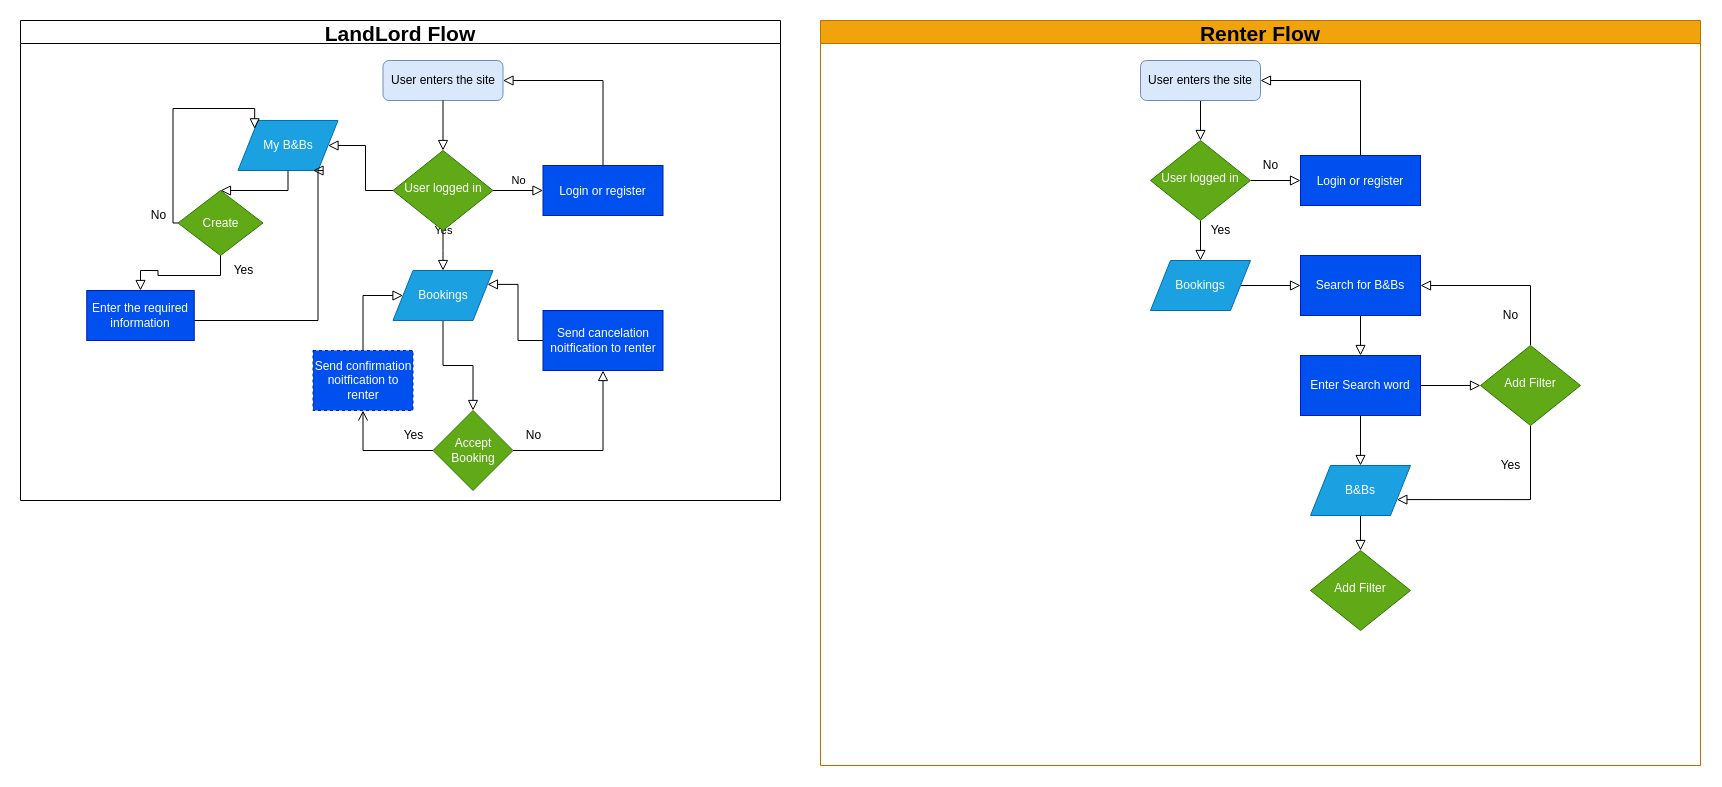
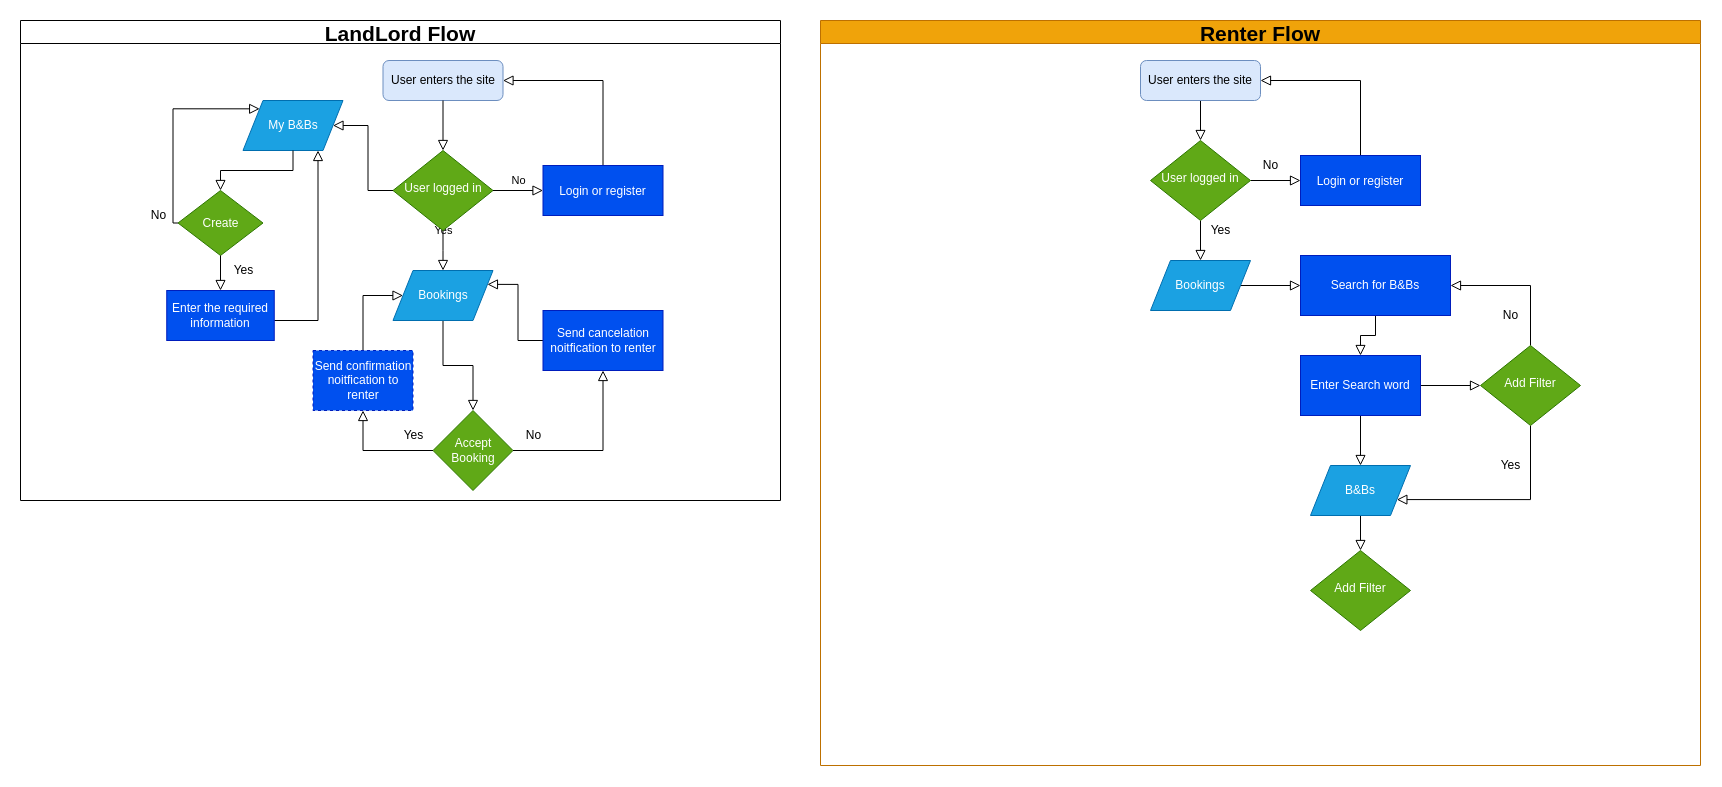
  <mxCell id="0" />
  <mxCell id="1" parent="0" />
  <mxCell id="2" value="LandLord Flow" style="swimlane;fontFamily=Helvetica;fontSize=21;fontColor=default;html=0;" vertex="1" parent="1"><mxGeometry x="20" y="20" width="760" height="480" as="geometry" /></mxCell>
  <mxCell id="3" value="User enters the site" style="rounded=1;whiteSpace=wrap;html=1;fontSize=12;glass=0;strokeWidth=1;shadow=0;fillColor=#dae8fc;strokeColor=#6c8ebf;" parent="2" vertex="1"><mxGeometry x="362.5" y="40" width="120" height="40" as="geometry" /></mxCell>
  <mxCell id="4" value="Yes" style="rounded=0;html=1;jettySize=auto;orthogonalLoop=1;fontSize=11;endArrow=block;endFill=0;endSize=8;strokeWidth=1;shadow=0;labelBackgroundColor=none;edgeStyle=orthogonalEdgeStyle;" parent="2" source="5" edge="1"><mxGeometry y="20" relative="1" as="geometry"><mxPoint as="offset" /><mxPoint x="422.5" y="250.0" as="targetPoint" /></mxGeometry></mxCell>
  <mxCell id="5" value="User logged in" style="rhombus;whiteSpace=wrap;html=1;shadow=0;fontFamily=Helvetica;fontSize=12;align=center;strokeWidth=1;spacing=6;spacingTop=-4;fillColor=#60a917;fontColor=#ffffff;strokeColor=#2D7600;" parent="2" vertex="1"><mxGeometry x="372.5" y="130" width="100" height="80" as="geometry" /></mxCell>
  <mxCell id="6" value="" style="rounded=0;html=1;jettySize=auto;orthogonalLoop=1;fontSize=11;endArrow=block;endFill=0;endSize=8;strokeWidth=1;shadow=0;labelBackgroundColor=none;edgeStyle=orthogonalEdgeStyle;" parent="2" source="3" target="5" edge="1"><mxGeometry relative="1" as="geometry" /></mxCell>
  <mxCell id="7" style="edgeStyle=orthogonalEdgeStyle;rounded=0;orthogonalLoop=1;jettySize=auto;html=1;entryX=1;entryY=0.5;entryDx=0;entryDy=0;endArrow=block;endFill=0;startSize=6;endSize=8;exitX=0.5;exitY=0;exitDx=0;exitDy=0;" edge="1" parent="2" source="9" target="3"><mxGeometry relative="1" as="geometry"><mxPoint x="582.5" y="150" as="sourcePoint" /><Array as="points"><mxPoint x="582.5" y="160" /><mxPoint x="582.5" y="60" /></Array></mxGeometry></mxCell>
  <mxCell id="8" value="Accept Booking" style="rhombus;whiteSpace=wrap;html=1;fillColor=#60a917;fontColor=#ffffff;strokeColor=#2D7600;" vertex="1" parent="2"><mxGeometry x="412.5" y="390" width="80" height="80" as="geometry" /></mxCell>
  <mxCell id="9" value="Login or register" style="rounded=0;fillColor=#0050ef;fontColor=#ffffff;strokeColor=#001DBC;imageAspect=1;" vertex="1" parent="2"><mxGeometry x="522.5" y="145" width="120" height="50" as="geometry" /></mxCell>
  <mxCell id="10" value="No" style="edgeStyle=orthogonalEdgeStyle;rounded=0;html=1;jettySize=auto;orthogonalLoop=1;fontSize=11;endArrow=block;endFill=0;endSize=8;strokeWidth=1;shadow=0;labelBackgroundColor=none;entryX=0;entryY=0.5;entryDx=0;entryDy=0;" parent="2" source="5" target="9" edge="1"><mxGeometry y="10" relative="1" as="geometry"><mxPoint as="offset" /><mxPoint x="522.5" y="170" as="targetPoint" /></mxGeometry></mxCell>
  <mxCell id="11" value="Yes" style="text;html=1;align=center;verticalAlign=middle;resizable=0;points=[];autosize=1;strokeColor=none;fillColor=none;" vertex="1" parent="2"><mxGeometry x="372.5" y="400" width="40" height="30" as="geometry" /></mxCell>
  <mxCell id="12" style="edgeStyle=orthogonalEdgeStyle;rounded=0;orthogonalLoop=1;jettySize=auto;html=1;entryX=0.5;entryY=0;entryDx=0;entryDy=0;endArrow=block;endFill=0;startSize=6;endSize=8;" edge="1" parent="2" source="13" target="8"><mxGeometry relative="1" as="geometry" /></mxCell>
  <mxCell id="13" value="Bookings" style="shape=parallelogram;perimeter=parallelogramPerimeter;whiteSpace=wrap;html=1;fixedSize=1;fillColor=#1ba1e2;fontColor=#ffffff;strokeColor=#006EAF;" vertex="1" parent="2"><mxGeometry x="372.5" y="250" width="100" height="50" as="geometry" /></mxCell>
  <mxCell id="14" value="No" style="text;html=1;align=center;verticalAlign=middle;resizable=0;points=[];autosize=1;strokeColor=none;fillColor=none;fontSize=12;" vertex="1" parent="2"><mxGeometry x="492.5" y="400" width="40" height="30" as="geometry" /></mxCell>
  <mxCell id="15" style="edgeStyle=orthogonalEdgeStyle;rounded=0;orthogonalLoop=1;jettySize=auto;html=1;entryX=1;entryY=0.25;entryDx=0;entryDy=0;fontSize=12;endArrow=block;endFill=0;startSize=6;endSize=8;" edge="1" parent="2" source="16" target="13"><mxGeometry relative="1" as="geometry" /></mxCell>
  <mxCell id="16" value="Send cancelation noitfication to renter" style="rounded=0;whiteSpace=wrap;html=1;fontSize=12;fillColor=#0050ef;strokeColor=#001DBC;fontColor=#ffffff;" vertex="1" parent="2"><mxGeometry x="522.5" y="290" width="120" height="60" as="geometry" /></mxCell>
  <mxCell id="17" style="edgeStyle=orthogonalEdgeStyle;rounded=0;orthogonalLoop=1;jettySize=auto;html=1;entryX=0.5;entryY=1;entryDx=0;entryDy=0;fontSize=12;endArrow=block;endFill=0;startSize=6;endSize=8;" edge="1" parent="2" source="8" target="16"><mxGeometry relative="1" as="geometry" /></mxCell>
  <mxCell id="18" style="edgeStyle=orthogonalEdgeStyle;rounded=0;orthogonalLoop=1;jettySize=auto;html=1;entryX=0;entryY=0.5;entryDx=0;entryDy=0;fontSize=12;endArrow=block;endFill=0;startSize=6;endSize=8;" edge="1" parent="2" source="19" target="13"><mxGeometry relative="1" as="geometry"><Array as="points"><mxPoint x="342.5" y="275" /></Array></mxGeometry></mxCell>
  <mxCell id="19" value="Send confirmation noitfication to renter" style="rounded=0;whiteSpace=wrap;html=1;fontSize=12;fillColor=#0050ef;strokeColor=#001DBC;fontColor=#ffffff;dashed=1;" vertex="1" parent="2"><mxGeometry x="292.5" y="330" width="100" height="60" as="geometry" /></mxCell>
- <mxCell id="20" style="edgeStyle=orthogonalEdgeStyle;rounded=0;orthogonalLoop=1;jettySize=auto;html=1;entryX=0.5;entryY=1;entryDx=0;entryDy=0;fontSize=12;endArrow=open;endFill=0;startSize=6;endSize=8;" edge="1" parent="2" source="8" target="19"><mxGeometry relative="1" as="geometry" /></mxCell>
- <mxCell id="21" value="My B&amp;amp;Bs" style="shape=parallelogram;perimeter=parallelogramPerimeter;whiteSpace=wrap;html=1;fixedSize=1;fillColor=#1ba1e2;fontColor=#ffffff;strokeColor=#006EAF;" vertex="1" parent="2"><mxGeometry x="217.5" y="100" width="100" height="50" as="geometry" /></mxCell>
+ <mxCell id="20" style="edgeStyle=orthogonalEdgeStyle;rounded=0;orthogonalLoop=1;jettySize=auto;html=1;entryX=0.5;entryY=1;entryDx=0;entryDy=0;fontSize=12;endArrow=block;endFill=0;startSize=6;endSize=8;" edge="1" parent="2" source="8" target="19"><mxGeometry relative="1" as="geometry" /></mxCell>
+ <mxCell id="21" value="My B&amp;amp;Bs" style="shape=parallelogram;perimeter=parallelogramPerimeter;whiteSpace=wrap;html=1;fixedSize=1;fillColor=#1ba1e2;fontColor=#ffffff;strokeColor=#006EAF;" vertex="1" parent="2"><mxGeometry x="222.5" y="80" width="100" height="50" as="geometry" /></mxCell>
  <mxCell id="22" style="edgeStyle=orthogonalEdgeStyle;shape=connector;rounded=0;orthogonalLoop=1;jettySize=auto;html=1;entryX=1;entryY=0.5;entryDx=0;entryDy=0;labelBackgroundColor=default;strokeColor=default;fontFamily=Helvetica;fontSize=12;fontColor=default;endArrow=block;endFill=0;startSize=6;endSize=8;" edge="1" parent="2" source="5" target="21"><mxGeometry relative="1" as="geometry" /></mxCell>
  <mxCell id="23" style="edgeStyle=orthogonalEdgeStyle;shape=connector;rounded=0;orthogonalLoop=1;jettySize=auto;html=1;labelBackgroundColor=default;strokeColor=default;fontFamily=Helvetica;fontSize=12;fontColor=default;endArrow=block;endFill=0;startSize=6;endSize=8;entryX=0;entryY=0;entryDx=0;entryDy=0;" edge="1" parent="2" source="24" target="21"><mxGeometry relative="1" as="geometry"><mxPoint x="122.5" y="90" as="targetPoint" /><Array as="points"><mxPoint x="152.5" y="202" /><mxPoint x="152.5" y="88" /></Array></mxGeometry></mxCell>
  <mxCell id="24" value="Create" style="rhombus;whiteSpace=wrap;html=1;fontFamily=Helvetica;fontSize=12;fontColor=#ffffff;fillColor=#60a917;strokeColor=#2D7600;" vertex="1" parent="2"><mxGeometry x="157.5" y="170" width="85" height="65" as="geometry" /></mxCell>
  <mxCell id="25" style="edgeStyle=orthogonalEdgeStyle;shape=connector;rounded=0;orthogonalLoop=1;jettySize=auto;html=1;entryX=0.5;entryY=0;entryDx=0;entryDy=0;labelBackgroundColor=default;strokeColor=default;fontFamily=Helvetica;fontSize=12;fontColor=default;endArrow=block;endFill=0;startSize=6;endSize=8;" edge="1" parent="2" source="21" target="24"><mxGeometry relative="1" as="geometry" /></mxCell>
  <mxCell id="26" style="edgeStyle=orthogonalEdgeStyle;shape=connector;rounded=0;orthogonalLoop=1;jettySize=auto;html=1;entryX=0.75;entryY=1;entryDx=0;entryDy=0;labelBackgroundColor=default;strokeColor=default;fontFamily=Helvetica;fontSize=12;fontColor=default;endArrow=block;endFill=0;startSize=6;endSize=8;" edge="1" parent="2" source="27" target="21"><mxGeometry relative="1" as="geometry"><Array as="points"><mxPoint x="297.5" y="300" /></Array></mxGeometry></mxCell>
- <mxCell id="27" value="Enter the required information" style="rounded=0;whiteSpace=wrap;html=1;fontFamily=Helvetica;fontSize=12;fontColor=#ffffff;fillColor=#0050ef;strokeColor=#001DBC;" vertex="1" parent="2"><mxGeometry x="66.25" y="270" width="107.5" height="50" as="geometry" /></mxCell>
+ <mxCell id="27" value="Enter the required information" style="rounded=0;whiteSpace=wrap;html=1;fontFamily=Helvetica;fontSize=12;fontColor=#ffffff;fillColor=#0050ef;strokeColor=#001DBC;" vertex="1" parent="2"><mxGeometry x="146.25" y="270" width="107.5" height="50" as="geometry" /></mxCell>
  <mxCell id="28" style="edgeStyle=orthogonalEdgeStyle;shape=connector;rounded=0;orthogonalLoop=1;jettySize=auto;html=1;entryX=0.5;entryY=0;entryDx=0;entryDy=0;labelBackgroundColor=default;strokeColor=default;fontFamily=Helvetica;fontSize=12;fontColor=default;endArrow=block;endFill=0;startSize=6;endSize=8;" edge="1" parent="2" source="24" target="27"><mxGeometry relative="1" as="geometry" /></mxCell>
  <mxCell id="29" value="No" style="text;html=1;align=center;verticalAlign=middle;resizable=0;points=[];autosize=1;strokeColor=none;fillColor=none;fontSize=12;fontFamily=Helvetica;fontColor=default;" vertex="1" parent="2"><mxGeometry x="117.5" y="180" width="40" height="30" as="geometry" /></mxCell>
  <mxCell id="30" value="Yes" style="text;html=1;align=center;verticalAlign=middle;resizable=0;points=[];autosize=1;strokeColor=none;fillColor=none;fontSize=12;fontFamily=Helvetica;fontColor=default;" vertex="1" parent="2"><mxGeometry x="202.5" y="235" width="40" height="30" as="geometry" /></mxCell>
  <mxCell id="31" value="Renter Flow" style="swimlane;fontFamily=Helvetica;fontSize=21;fontColor=#000000;html=0;fillColor=#f0a30a;strokeColor=#BD7000;" vertex="1" parent="1"><mxGeometry x="820" y="20" width="880" height="745" as="geometry" /></mxCell>
  <mxCell id="32" style="edgeStyle=orthogonalEdgeStyle;shape=connector;rounded=0;orthogonalLoop=1;jettySize=auto;html=1;labelBackgroundColor=default;strokeColor=default;fontFamily=Helvetica;fontSize=21;fontColor=default;endArrow=block;endFill=0;startSize=6;endSize=8;" edge="1" parent="31" source="33" target="36"><mxGeometry relative="1" as="geometry" /></mxCell>
  <mxCell id="33" value="User enters the site" style="rounded=1;whiteSpace=wrap;html=1;fontSize=12;glass=0;strokeWidth=1;shadow=0;fillColor=#dae8fc;strokeColor=#6c8ebf;" vertex="1" parent="31"><mxGeometry x="320" y="40" width="120" height="40" as="geometry" /></mxCell>
  <mxCell id="34" style="edgeStyle=orthogonalEdgeStyle;shape=connector;rounded=0;orthogonalLoop=1;jettySize=auto;html=1;labelBackgroundColor=default;strokeColor=default;fontFamily=Helvetica;fontSize=21;fontColor=default;endArrow=block;endFill=0;startSize=6;endSize=8;" edge="1" parent="31" source="36" target="38"><mxGeometry relative="1" as="geometry" /></mxCell>
  <mxCell id="35" style="edgeStyle=orthogonalEdgeStyle;shape=connector;rounded=0;orthogonalLoop=1;jettySize=auto;html=1;labelBackgroundColor=default;strokeColor=default;fontFamily=Helvetica;fontSize=12;fontColor=default;endArrow=block;endFill=0;startSize=6;endSize=8;entryX=0.5;entryY=0;entryDx=0;entryDy=0;" edge="1" parent="31" source="36" target="40"><mxGeometry relative="1" as="geometry"><mxPoint x="380" y="235" as="targetPoint" /></mxGeometry></mxCell>
  <mxCell id="36" value="User logged in" style="rhombus;whiteSpace=wrap;html=1;shadow=0;fontFamily=Helvetica;fontSize=12;align=center;strokeWidth=1;spacing=6;spacingTop=-4;fillColor=#60a917;fontColor=#ffffff;strokeColor=#2D7600;" vertex="1" parent="31"><mxGeometry x="330" y="120" width="100" height="80" as="geometry" /></mxCell>
  <mxCell id="37" style="edgeStyle=orthogonalEdgeStyle;shape=connector;rounded=0;orthogonalLoop=1;jettySize=auto;html=1;entryX=1;entryY=0.5;entryDx=0;entryDy=0;labelBackgroundColor=default;strokeColor=default;fontFamily=Helvetica;fontSize=21;fontColor=default;endArrow=block;endFill=0;startSize=6;endSize=8;" edge="1" parent="31" source="38" target="33"><mxGeometry relative="1" as="geometry"><Array as="points"><mxPoint x="540" y="60" /></Array></mxGeometry></mxCell>
  <mxCell id="38" value="Login or register" style="rounded=0;fillColor=#0050ef;fontColor=#ffffff;strokeColor=#001DBC;imageAspect=1;" vertex="1" parent="31"><mxGeometry x="480" y="135" width="120" height="50" as="geometry" /></mxCell>
  <mxCell id="39" style="edgeStyle=orthogonalEdgeStyle;shape=connector;rounded=0;orthogonalLoop=1;jettySize=auto;html=1;labelBackgroundColor=default;strokeColor=default;fontFamily=Helvetica;fontSize=12;fontColor=default;endArrow=block;endFill=0;startSize=6;endSize=8;" edge="1" parent="31" source="40" target="42"><mxGeometry relative="1" as="geometry" /></mxCell>
  <mxCell id="40" value="Bookings" style="shape=parallelogram;perimeter=parallelogramPerimeter;whiteSpace=wrap;html=1;fixedSize=1;fillColor=#1ba1e2;fontColor=#ffffff;strokeColor=#006EAF;" vertex="1" parent="31"><mxGeometry x="330" y="240" width="100" height="50" as="geometry" /></mxCell>
  <mxCell id="41" style="edgeStyle=orthogonalEdgeStyle;shape=connector;rounded=0;orthogonalLoop=1;jettySize=auto;html=1;entryX=0.5;entryY=0;entryDx=0;entryDy=0;labelBackgroundColor=default;strokeColor=default;fontFamily=Helvetica;fontSize=12;fontColor=default;endArrow=block;endFill=0;startSize=6;endSize=8;" edge="1" parent="31" source="42" target="47"><mxGeometry relative="1" as="geometry" /></mxCell>
- <mxCell id="42" value="Search for B&amp;amp;Bs" style="rounded=0;whiteSpace=wrap;html=1;fontFamily=Helvetica;fontSize=12;fontColor=#ffffff;fillColor=#0050ef;strokeColor=#001DBC;" vertex="1" parent="31"><mxGeometry x="480" y="235" width="120" height="60" as="geometry" /></mxCell>
+ <mxCell id="42" value="Search for B&amp;amp;Bs" style="rounded=0;whiteSpace=wrap;html=1;fontFamily=Helvetica;fontSize=12;fontColor=#ffffff;fillColor=#0050ef;strokeColor=#001DBC;" vertex="1" parent="31"><mxGeometry x="480" y="235" width="150" height="60" as="geometry" /></mxCell>
  <mxCell id="43" value="No" style="text;html=1;align=center;verticalAlign=middle;resizable=0;points=[];autosize=1;strokeColor=none;fillColor=none;fontSize=12;fontFamily=Helvetica;fontColor=default;" vertex="1" parent="31"><mxGeometry x="430" y="130" width="40" height="30" as="geometry" /></mxCell>
  <mxCell id="44" value="Yes" style="text;html=1;align=center;verticalAlign=middle;resizable=0;points=[];autosize=1;strokeColor=none;fillColor=none;fontSize=12;fontFamily=Helvetica;fontColor=default;" vertex="1" parent="31"><mxGeometry x="380" y="195" width="40" height="30" as="geometry" /></mxCell>
  <mxCell id="45" style="edgeStyle=orthogonalEdgeStyle;shape=connector;rounded=0;orthogonalLoop=1;jettySize=auto;html=1;labelBackgroundColor=default;strokeColor=default;fontFamily=Helvetica;fontSize=12;fontColor=default;endArrow=block;endFill=0;startSize=6;endSize=8;" edge="1" parent="31" source="47" target="50"><mxGeometry relative="1" as="geometry" /></mxCell>
  <mxCell id="46" style="edgeStyle=orthogonalEdgeStyle;shape=connector;rounded=0;orthogonalLoop=1;jettySize=auto;html=1;entryX=0.5;entryY=0;entryDx=0;entryDy=0;labelBackgroundColor=default;strokeColor=default;fontFamily=Helvetica;fontSize=12;fontColor=default;endArrow=block;endFill=0;startSize=6;endSize=8;" edge="1" parent="31" source="47" target="52"><mxGeometry relative="1" as="geometry" /></mxCell>
  <mxCell id="47" value="Enter Search word" style="rounded=0;whiteSpace=wrap;html=1;fontFamily=Helvetica;fontSize=12;fontColor=#ffffff;fillColor=#0050ef;strokeColor=#001DBC;" vertex="1" parent="31"><mxGeometry x="480" y="335" width="120" height="60" as="geometry" /></mxCell>
  <mxCell id="48" style="edgeStyle=orthogonalEdgeStyle;shape=connector;rounded=0;orthogonalLoop=1;jettySize=auto;html=1;entryX=1;entryY=0.75;entryDx=0;entryDy=0;labelBackgroundColor=default;strokeColor=default;fontFamily=Helvetica;fontSize=12;fontColor=default;endArrow=block;endFill=0;startSize=6;endSize=8;" edge="1" parent="31" source="50" target="52"><mxGeometry relative="1" as="geometry"><Array as="points"><mxPoint x="710" y="479" /></Array></mxGeometry></mxCell>
  <mxCell id="49" style="edgeStyle=orthogonalEdgeStyle;shape=connector;rounded=0;orthogonalLoop=1;jettySize=auto;html=1;entryX=1;entryY=0.5;entryDx=0;entryDy=0;labelBackgroundColor=default;strokeColor=default;fontFamily=Helvetica;fontSize=12;fontColor=default;endArrow=block;endFill=0;startSize=6;endSize=8;" edge="1" parent="31" source="50" target="42"><mxGeometry relative="1" as="geometry"><Array as="points"><mxPoint x="710" y="265" /></Array></mxGeometry></mxCell>
  <mxCell id="50" value="Add Filter" style="rhombus;whiteSpace=wrap;html=1;shadow=0;fontFamily=Helvetica;fontSize=12;align=center;strokeWidth=1;spacing=6;spacingTop=-4;fillColor=#60a917;fontColor=#ffffff;strokeColor=#2D7600;" vertex="1" parent="31"><mxGeometry x="660" y="325" width="100" height="80" as="geometry" /></mxCell>
  <mxCell id="51" style="edgeStyle=orthogonalEdgeStyle;shape=connector;rounded=0;orthogonalLoop=1;jettySize=auto;html=1;entryX=0.5;entryY=0;entryDx=0;entryDy=0;labelBackgroundColor=default;strokeColor=default;fontFamily=Helvetica;fontSize=12;fontColor=default;endArrow=block;endFill=0;startSize=6;endSize=8;" edge="1" parent="31" source="52" target="54"><mxGeometry relative="1" as="geometry" /></mxCell>
  <mxCell id="52" value="B&amp;amp;Bs" style="shape=parallelogram;perimeter=parallelogramPerimeter;whiteSpace=wrap;html=1;fixedSize=1;fillColor=#1ba1e2;fontColor=#ffffff;strokeColor=#006EAF;" vertex="1" parent="31"><mxGeometry x="490" y="445" width="100" height="50" as="geometry" /></mxCell>
  <mxCell id="53" value="No" style="text;html=1;align=center;verticalAlign=middle;resizable=0;points=[];autosize=1;strokeColor=none;fillColor=none;fontSize=12;fontFamily=Helvetica;fontColor=default;" vertex="1" parent="31"><mxGeometry x="670" y="280" width="40" height="30" as="geometry" /></mxCell>
  <mxCell id="54" value="Add Filter" style="rhombus;whiteSpace=wrap;html=1;shadow=0;fontFamily=Helvetica;fontSize=12;align=center;strokeWidth=1;spacing=6;spacingTop=-4;fillColor=#60a917;fontColor=#ffffff;strokeColor=#2D7600;" vertex="1" parent="31"><mxGeometry x="490" y="530" width="100" height="80" as="geometry" /></mxCell>
  <mxCell id="55" value="Yes" style="text;html=1;align=center;verticalAlign=middle;resizable=0;points=[];autosize=1;strokeColor=none;fillColor=none;fontSize=12;fontFamily=Helvetica;fontColor=default;" vertex="1" parent="1"><mxGeometry x="1490" y="450" width="40" height="30" as="geometry" /></mxCell>
